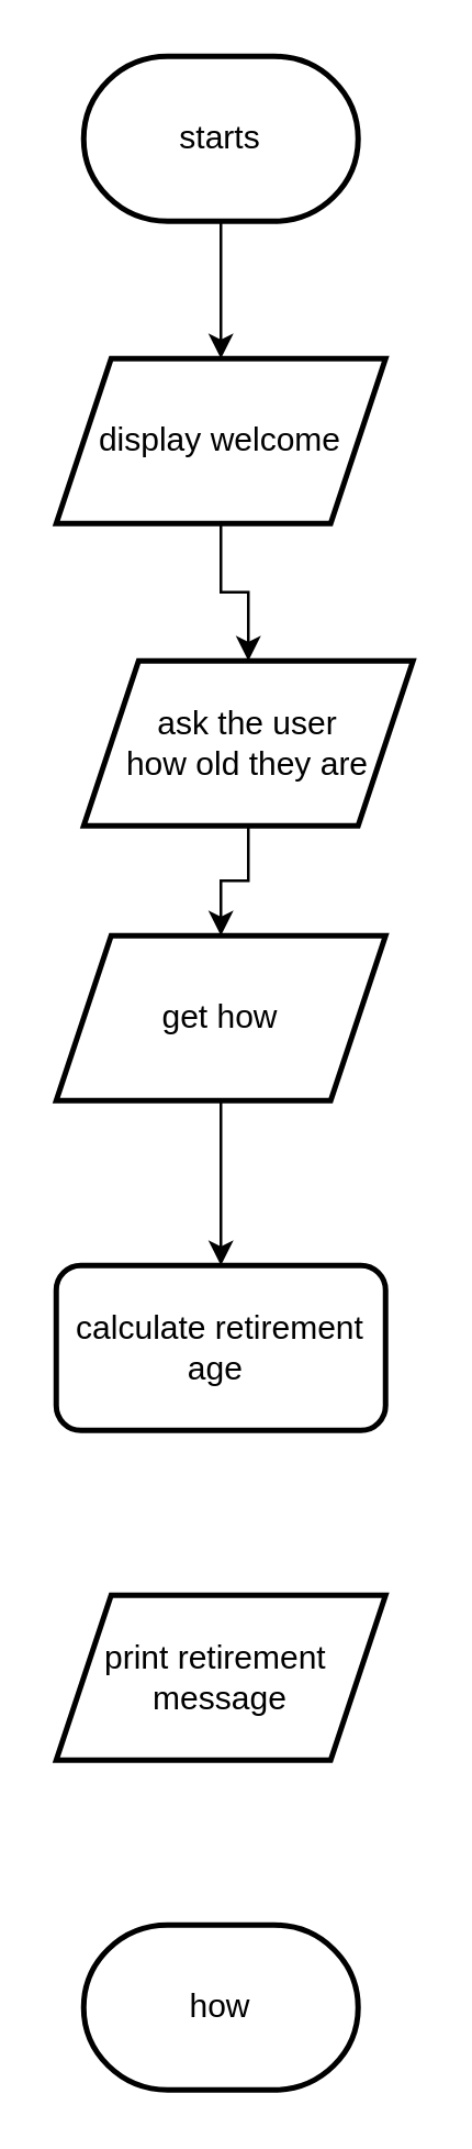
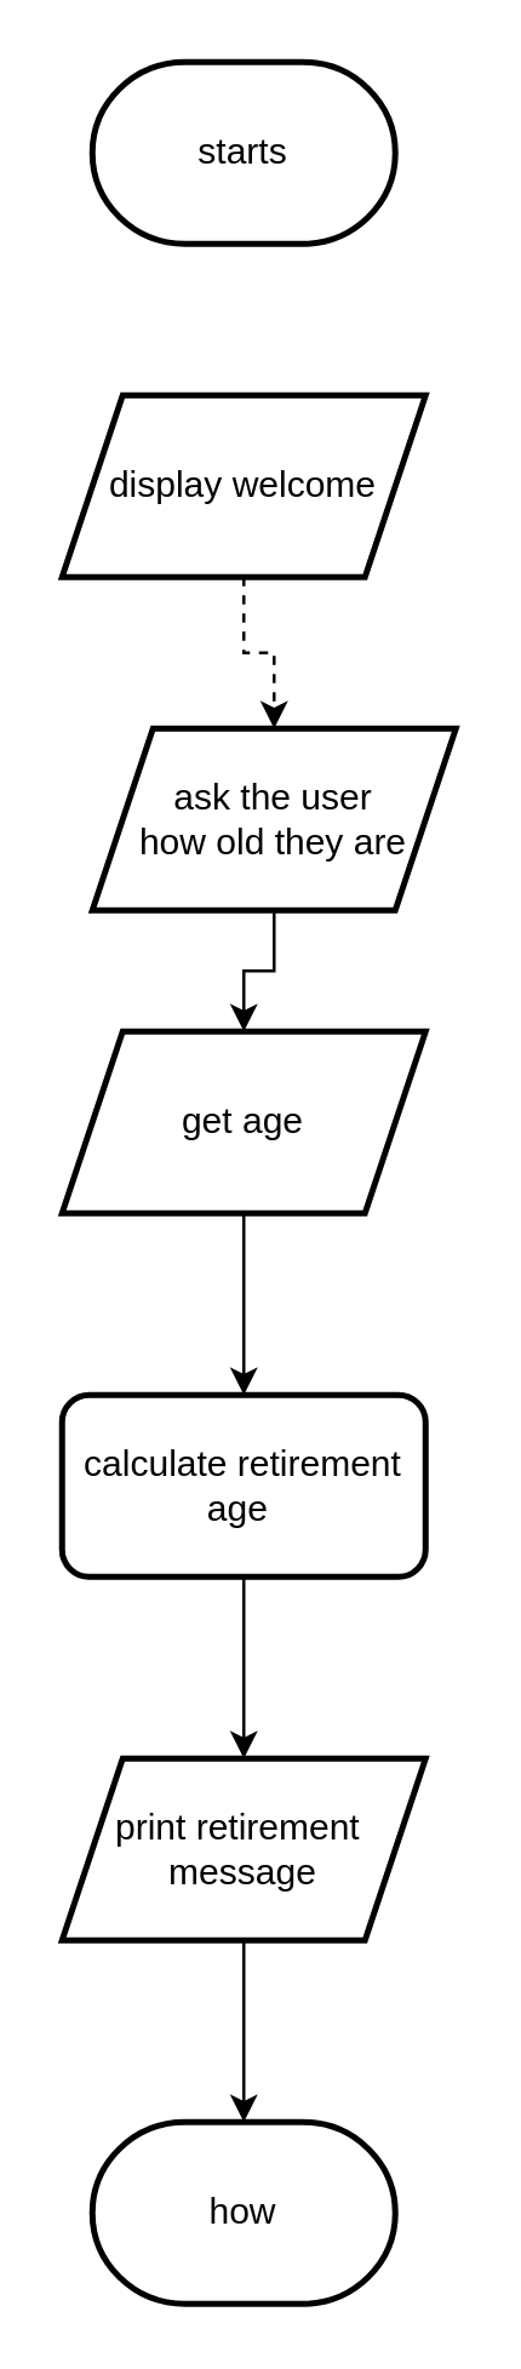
  <mxCell id="0" />
  <mxCell id="1" parent="0" />
- <mxCell id="2" value="" style="edgeStyle=orthogonalEdgeStyle;rounded=0;orthogonalLoop=1;jettySize=auto;html=1;" edge="1" parent="1" source="3" target="5"><mxGeometry relative="1" as="geometry" /></mxCell>
  <mxCell id="3" value="starts" style="strokeWidth=2;html=1;shape=mxgraph.flowchart.terminator;whiteSpace=wrap;" vertex="1" parent="1"><mxGeometry x="30" y="20" width="100" height="60" as="geometry" /></mxCell>
- <mxCell id="4" value="" style="edgeStyle=orthogonalEdgeStyle;rounded=0;orthogonalLoop=1;jettySize=auto;html=1;" edge="1" parent="1" source="5" target="7"><mxGeometry relative="1" as="geometry" /></mxCell>
+ <mxCell id="4" value="" style="edgeStyle=orthogonalEdgeStyle;rounded=0;orthogonalLoop=1;jettySize=auto;html=1;dashed=1;" edge="1" parent="1" source="5" target="7"><mxGeometry relative="1" as="geometry" /></mxCell>
  <mxCell id="5" value="display welcome" style="shape=parallelogram;perimeter=parallelogramPerimeter;whiteSpace=wrap;html=1;fixedSize=1;strokeWidth=2;" vertex="1" parent="1"><mxGeometry x="20" y="130" width="120" height="60" as="geometry" /></mxCell>
  <mxCell id="6" value="" style="edgeStyle=orthogonalEdgeStyle;rounded=0;orthogonalLoop=1;jettySize=auto;html=1;" edge="1" parent="1" source="7" target="9"><mxGeometry relative="1" as="geometry" /></mxCell>
  <mxCell id="7" value="ask the user&lt;br&gt;how old they are" style="shape=parallelogram;perimeter=parallelogramPerimeter;whiteSpace=wrap;html=1;fixedSize=1;strokeWidth=2;" vertex="1" parent="1"><mxGeometry x="30" y="240" width="120" height="60" as="geometry" /></mxCell>
  <mxCell id="8" value="" style="edgeStyle=orthogonalEdgeStyle;rounded=0;orthogonalLoop=1;jettySize=auto;html=1;" edge="1" parent="1" source="9" target="11"><mxGeometry relative="1" as="geometry" /></mxCell>
- <mxCell id="9" value="get how" style="shape=parallelogram;perimeter=parallelogramPerimeter;whiteSpace=wrap;html=1;fixedSize=1;strokeWidth=2;" vertex="1" parent="1"><mxGeometry x="20" y="340" width="120" height="60" as="geometry" /></mxCell>
+ <mxCell id="9" value="get age" style="shape=parallelogram;perimeter=parallelogramPerimeter;whiteSpace=wrap;html=1;fixedSize=1;strokeWidth=2;" vertex="1" parent="1"><mxGeometry x="20" y="340" width="120" height="60" as="geometry" /></mxCell>
+ <mxCell id="10" value="" style="edgeStyle=orthogonalEdgeStyle;rounded=0;orthogonalLoop=1;jettySize=auto;html=1;" edge="1" parent="1" source="11" target="13"><mxGeometry relative="1" as="geometry" /></mxCell>
  <mxCell id="11" value="calculate retirement age&amp;nbsp;" style="whiteSpace=wrap;html=1;strokeWidth=2;rounded=1;" vertex="1" parent="1"><mxGeometry x="20" y="460" width="120" height="60" as="geometry" /></mxCell>
+ <mxCell id="12" value="" style="edgeStyle=orthogonalEdgeStyle;rounded=0;orthogonalLoop=1;jettySize=auto;html=1;" edge="1" parent="1" source="13" target="14"><mxGeometry relative="1" as="geometry" /></mxCell>
  <mxCell id="13" value="print retirement&amp;nbsp;&lt;div&gt;message&lt;/div&gt;" style="shape=parallelogram;perimeter=parallelogramPerimeter;whiteSpace=wrap;html=1;fixedSize=1;strokeWidth=2;" vertex="1" parent="1"><mxGeometry x="20" y="580" width="120" height="60" as="geometry" /></mxCell>
  <mxCell id="14" value="how" style="strokeWidth=2;html=1;shape=mxgraph.flowchart.terminator;whiteSpace=wrap;" vertex="1" parent="1"><mxGeometry x="30" y="700" width="100" height="60" as="geometry" /></mxCell>
